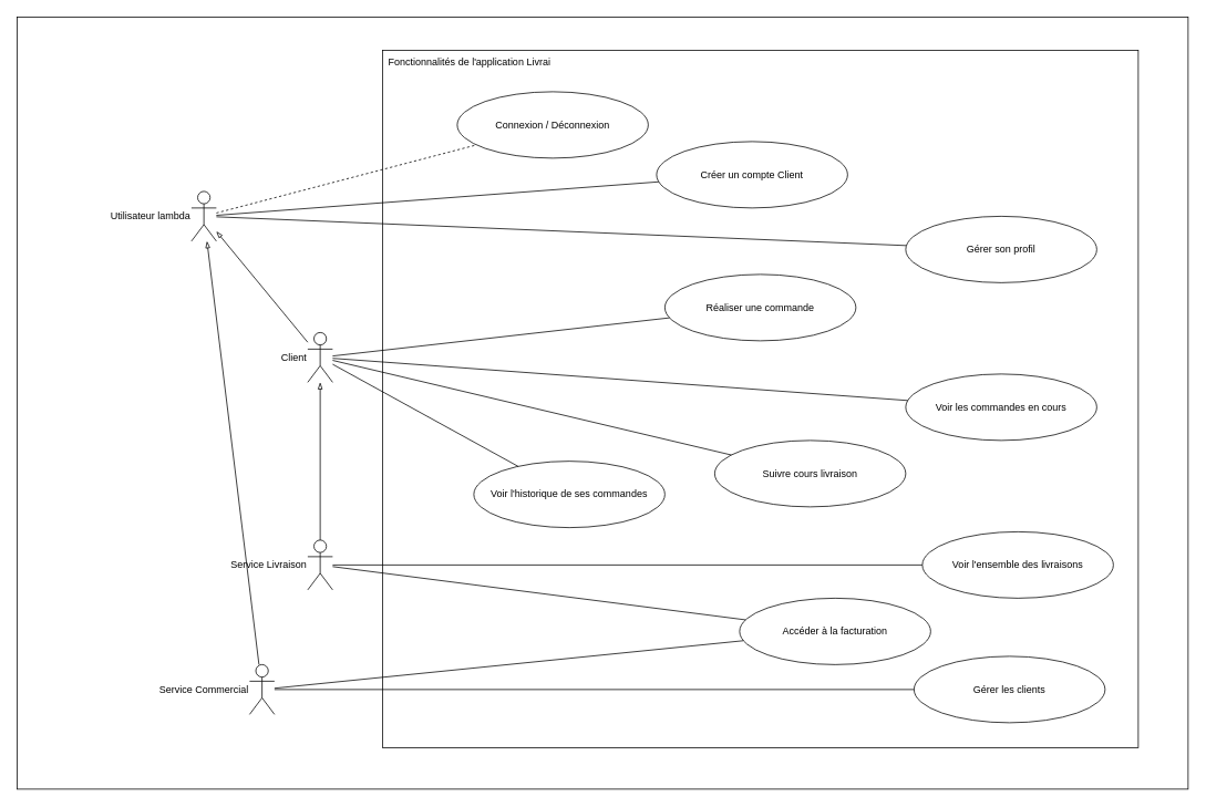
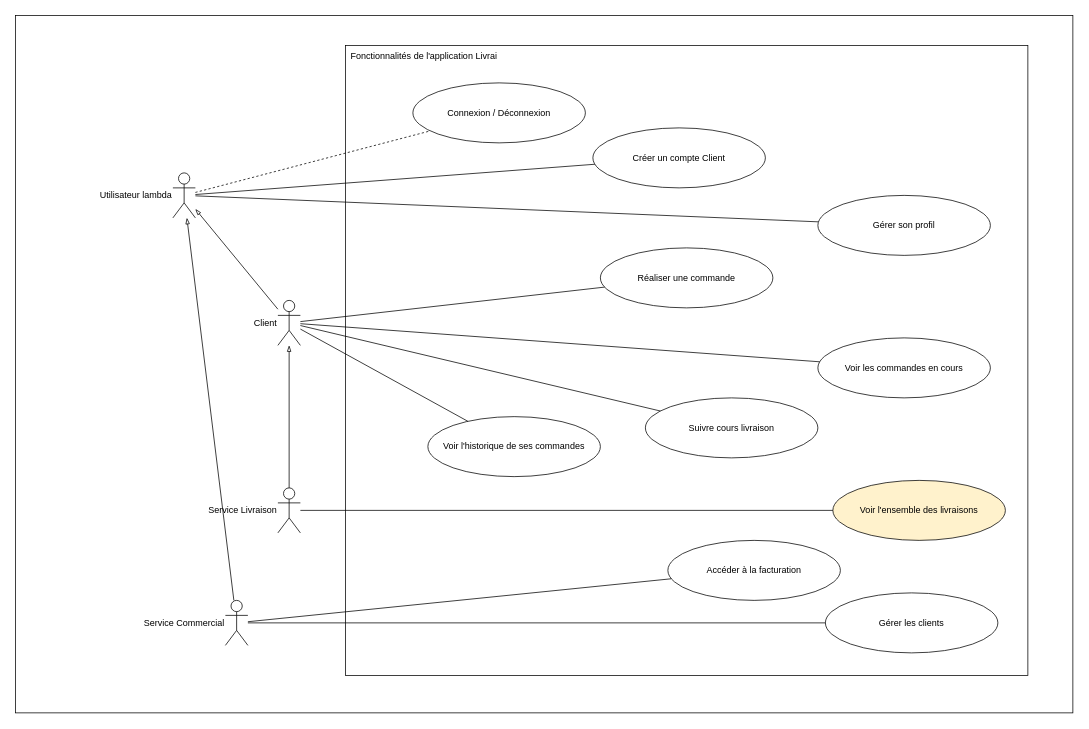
  <mxCell id="0" />
  <mxCell id="1" parent="0" />
  <mxCell id="2" value="" style="group;movable=0;resizable=0;rotatable=0;deletable=0;editable=0;locked=1;connectable=0;" vertex="1" connectable="0" parent="1"><mxGeometry x="20" y="20" width="1410" height="930" as="geometry" /></mxCell>
  <mxCell id="3" value="" style="rounded=0;whiteSpace=wrap;html=1;" vertex="1" parent="2"><mxGeometry width="1410" height="930" as="geometry" /></mxCell>
  <mxCell id="4" value="" style="rounded=0;whiteSpace=wrap;html=1;" vertex="1" parent="2"><mxGeometry x="440" y="40" width="910" height="840" as="geometry" /></mxCell>
  <mxCell id="5" value="Client" style="shape=umlActor;verticalLabelPosition=middle;verticalAlign=middle;html=1;labelPosition=left;align=right;" vertex="1" parent="1"><mxGeometry x="370" y="400" width="30" height="60" as="geometry" /></mxCell>
  <mxCell id="6" value="Service Livraison" style="shape=umlActor;verticalLabelPosition=middle;verticalAlign=middle;html=1;labelPosition=left;align=right;" vertex="1" parent="1"><mxGeometry x="370" y="650" width="30" height="60" as="geometry" /></mxCell>
  <mxCell id="7" value="Service Commercial" style="shape=umlActor;verticalLabelPosition=middle;verticalAlign=middle;html=1;labelPosition=left;align=right;" vertex="1" parent="1"><mxGeometry x="300" y="800" width="30" height="60" as="geometry" /></mxCell>
  <mxCell id="8" value="Gérer les clients" style="ellipse;whiteSpace=wrap;html=1;" vertex="1" parent="1"><mxGeometry x="1100" y="790" width="230" height="80" as="geometry" /></mxCell>
  <mxCell id="9" value="Voir l'historique de ses commandes" style="ellipse;whiteSpace=wrap;html=1;" vertex="1" parent="1"><mxGeometry x="570" y="555" width="230" height="80" as="geometry" /></mxCell>
  <mxCell id="10" value="Suivre cours livraison" style="ellipse;whiteSpace=wrap;html=1;" vertex="1" parent="1"><mxGeometry x="860" y="530" width="230" height="80" as="geometry" /></mxCell>
  <mxCell id="11" value="Créer un compte Client" style="ellipse;whiteSpace=wrap;html=1;" vertex="1" parent="1"><mxGeometry x="790" y="170" width="230" height="80" as="geometry" /></mxCell>
  <mxCell id="12" value="Gérer son profil" style="ellipse;whiteSpace=wrap;html=1;" vertex="1" parent="1"><mxGeometry x="1090" y="260" width="230" height="80" as="geometry" /></mxCell>
  <mxCell id="13" value="" style="endArrow=none;html=1;rounded=0;" edge="1" parent="1" source="27" target="11"><mxGeometry width="50" height="50" relative="1" as="geometry"><mxPoint x="340" y="250" as="sourcePoint" /><mxPoint x="390" y="200" as="targetPoint" /></mxGeometry></mxCell>
  <mxCell id="14" value="" style="endArrow=none;html=1;rounded=0;" edge="1" parent="1" source="12" target="27"><mxGeometry width="50" height="50" relative="1" as="geometry"><mxPoint x="640" y="280" as="sourcePoint" /><mxPoint x="840" y="280" as="targetPoint" /></mxGeometry></mxCell>
  <mxCell id="15" value="Réaliser une commande" style="ellipse;whiteSpace=wrap;html=1;" vertex="1" parent="1"><mxGeometry x="800" y="330" width="230" height="80" as="geometry" /></mxCell>
  <mxCell id="16" value="" style="endArrow=none;html=1;rounded=0;" edge="1" parent="1" source="15" target="5"><mxGeometry width="50" height="50" relative="1" as="geometry"><mxPoint x="740" y="340" as="sourcePoint" /><mxPoint x="540" y="340" as="targetPoint" /></mxGeometry></mxCell>
  <mxCell id="17" value="" style="endArrow=none;html=1;rounded=0;" edge="1" parent="1" source="10" target="5"><mxGeometry width="50" height="50" relative="1" as="geometry"><mxPoint x="778" y="449" as="sourcePoint" /><mxPoint x="550" y="380" as="targetPoint" /></mxGeometry></mxCell>
  <mxCell id="18" value="Accéder à la facturation" style="ellipse;whiteSpace=wrap;html=1;" vertex="1" parent="1"><mxGeometry x="890" y="720" width="230" height="80" as="geometry" /></mxCell>
- <mxCell id="19" value="" style="endArrow=none;html=1;rounded=0;" edge="1" parent="1" source="6" target="18"><mxGeometry width="50" height="50" relative="1" as="geometry"><mxPoint x="520" y="210" as="sourcePoint" /><mxPoint x="720" y="210" as="targetPoint" /></mxGeometry></mxCell>
  <mxCell id="20" value="" style="endArrow=none;html=1;rounded=0;" edge="1" parent="1" source="9" target="5"><mxGeometry width="50" height="50" relative="1" as="geometry"><mxPoint x="778" y="566" as="sourcePoint" /><mxPoint x="520" y="410" as="targetPoint" /></mxGeometry></mxCell>
  <mxCell id="21" value="" style="endArrow=none;html=1;rounded=0;" edge="1" parent="1" source="7" target="8"><mxGeometry width="50" height="50" relative="1" as="geometry"><mxPoint x="540" y="80" as="sourcePoint" /><mxPoint x="747" y="80" as="targetPoint" /></mxGeometry></mxCell>
  <mxCell id="22" value="" style="endArrow=blockThin;html=1;rounded=0;endFill=0;" edge="1" parent="1" source="6" target="5"><mxGeometry width="50" height="50" relative="1" as="geometry"><mxPoint x="410" y="570" as="sourcePoint" /><mxPoint x="460" y="520" as="targetPoint" /></mxGeometry></mxCell>
  <mxCell id="23" value="" style="endArrow=blockThin;html=1;rounded=0;endFill=0;" edge="1" parent="1" source="7" target="27"><mxGeometry width="50" height="50" relative="1" as="geometry"><mxPoint x="390" y="740" as="sourcePoint" /><mxPoint x="390" y="550" as="targetPoint" /></mxGeometry></mxCell>
  <mxCell id="24" value="Voir les commandes en cours" style="ellipse;whiteSpace=wrap;html=1;" vertex="1" parent="1"><mxGeometry x="1090" y="450" width="230" height="80" as="geometry" /></mxCell>
  <mxCell id="25" value="" style="endArrow=none;html=1;rounded=0;" edge="1" parent="1" source="24" target="5"><mxGeometry width="50" height="50" relative="1" as="geometry"><mxPoint x="728" y="529" as="sourcePoint" /><mxPoint x="500" y="460" as="targetPoint" /></mxGeometry></mxCell>
  <mxCell id="26" value="" style="endArrow=none;html=1;rounded=0;" edge="1" parent="1" source="7" target="18"><mxGeometry width="50" height="50" relative="1" as="geometry"><mxPoint x="520" y="700" as="sourcePoint" /><mxPoint x="730" y="732" as="targetPoint" /></mxGeometry></mxCell>
  <mxCell id="27" value="Utilisateur lambda" style="shape=umlActor;verticalLabelPosition=middle;verticalAlign=middle;html=1;labelPosition=left;align=right;" vertex="1" parent="1"><mxGeometry x="230" y="230" width="30" height="60" as="geometry" /></mxCell>
  <mxCell id="28" value="" style="endArrow=blockThin;html=1;rounded=0;endFill=0;" edge="1" parent="1" source="5" target="27"><mxGeometry width="50" height="50" relative="1" as="geometry"><mxPoint x="380" y="720" as="sourcePoint" /><mxPoint x="380" y="530" as="targetPoint" /></mxGeometry></mxCell>
- <mxCell id="29" value="Voir l'ensemble des livraisons" style="ellipse;whiteSpace=wrap;html=1;" vertex="1" parent="1"><mxGeometry x="1110" y="640" width="230" height="80" as="geometry" /></mxCell>
+ <mxCell id="29" value="Voir l'ensemble des livraisons" style="ellipse;whiteSpace=wrap;html=1;fillColor=#fff2cc;" vertex="1" parent="1"><mxGeometry x="1110" y="640" width="230" height="80" as="geometry" /></mxCell>
  <mxCell id="30" value="" style="endArrow=none;html=1;rounded=0;" edge="1" parent="1" source="6" target="29"><mxGeometry width="50" height="50" relative="1" as="geometry"><mxPoint x="530" y="690" as="sourcePoint" /><mxPoint x="995" y="737" as="targetPoint" /></mxGeometry></mxCell>
  <mxCell id="31" value="Fonctionnalités de l'application Livrai" style="text;html=1;align=center;verticalAlign=middle;whiteSpace=wrap;rounded=0;" vertex="1" parent="1"><mxGeometry x="460" y="60" width="210" height="30" as="geometry" /></mxCell>
  <mxCell id="32" value="Connexion / Déconnexion" style="ellipse;whiteSpace=wrap;html=1;" vertex="1" parent="1"><mxGeometry x="550" y="110" width="230" height="80" as="geometry" /></mxCell>
  <mxCell id="33" value="" style="endArrow=none;html=1;rounded=0;dashed=1;" edge="1" parent="1" source="27" target="32"><mxGeometry width="50" height="50" relative="1" as="geometry"><mxPoint x="550" y="271" as="sourcePoint" /><mxPoint x="1083" y="230" as="targetPoint" /></mxGeometry></mxCell>
